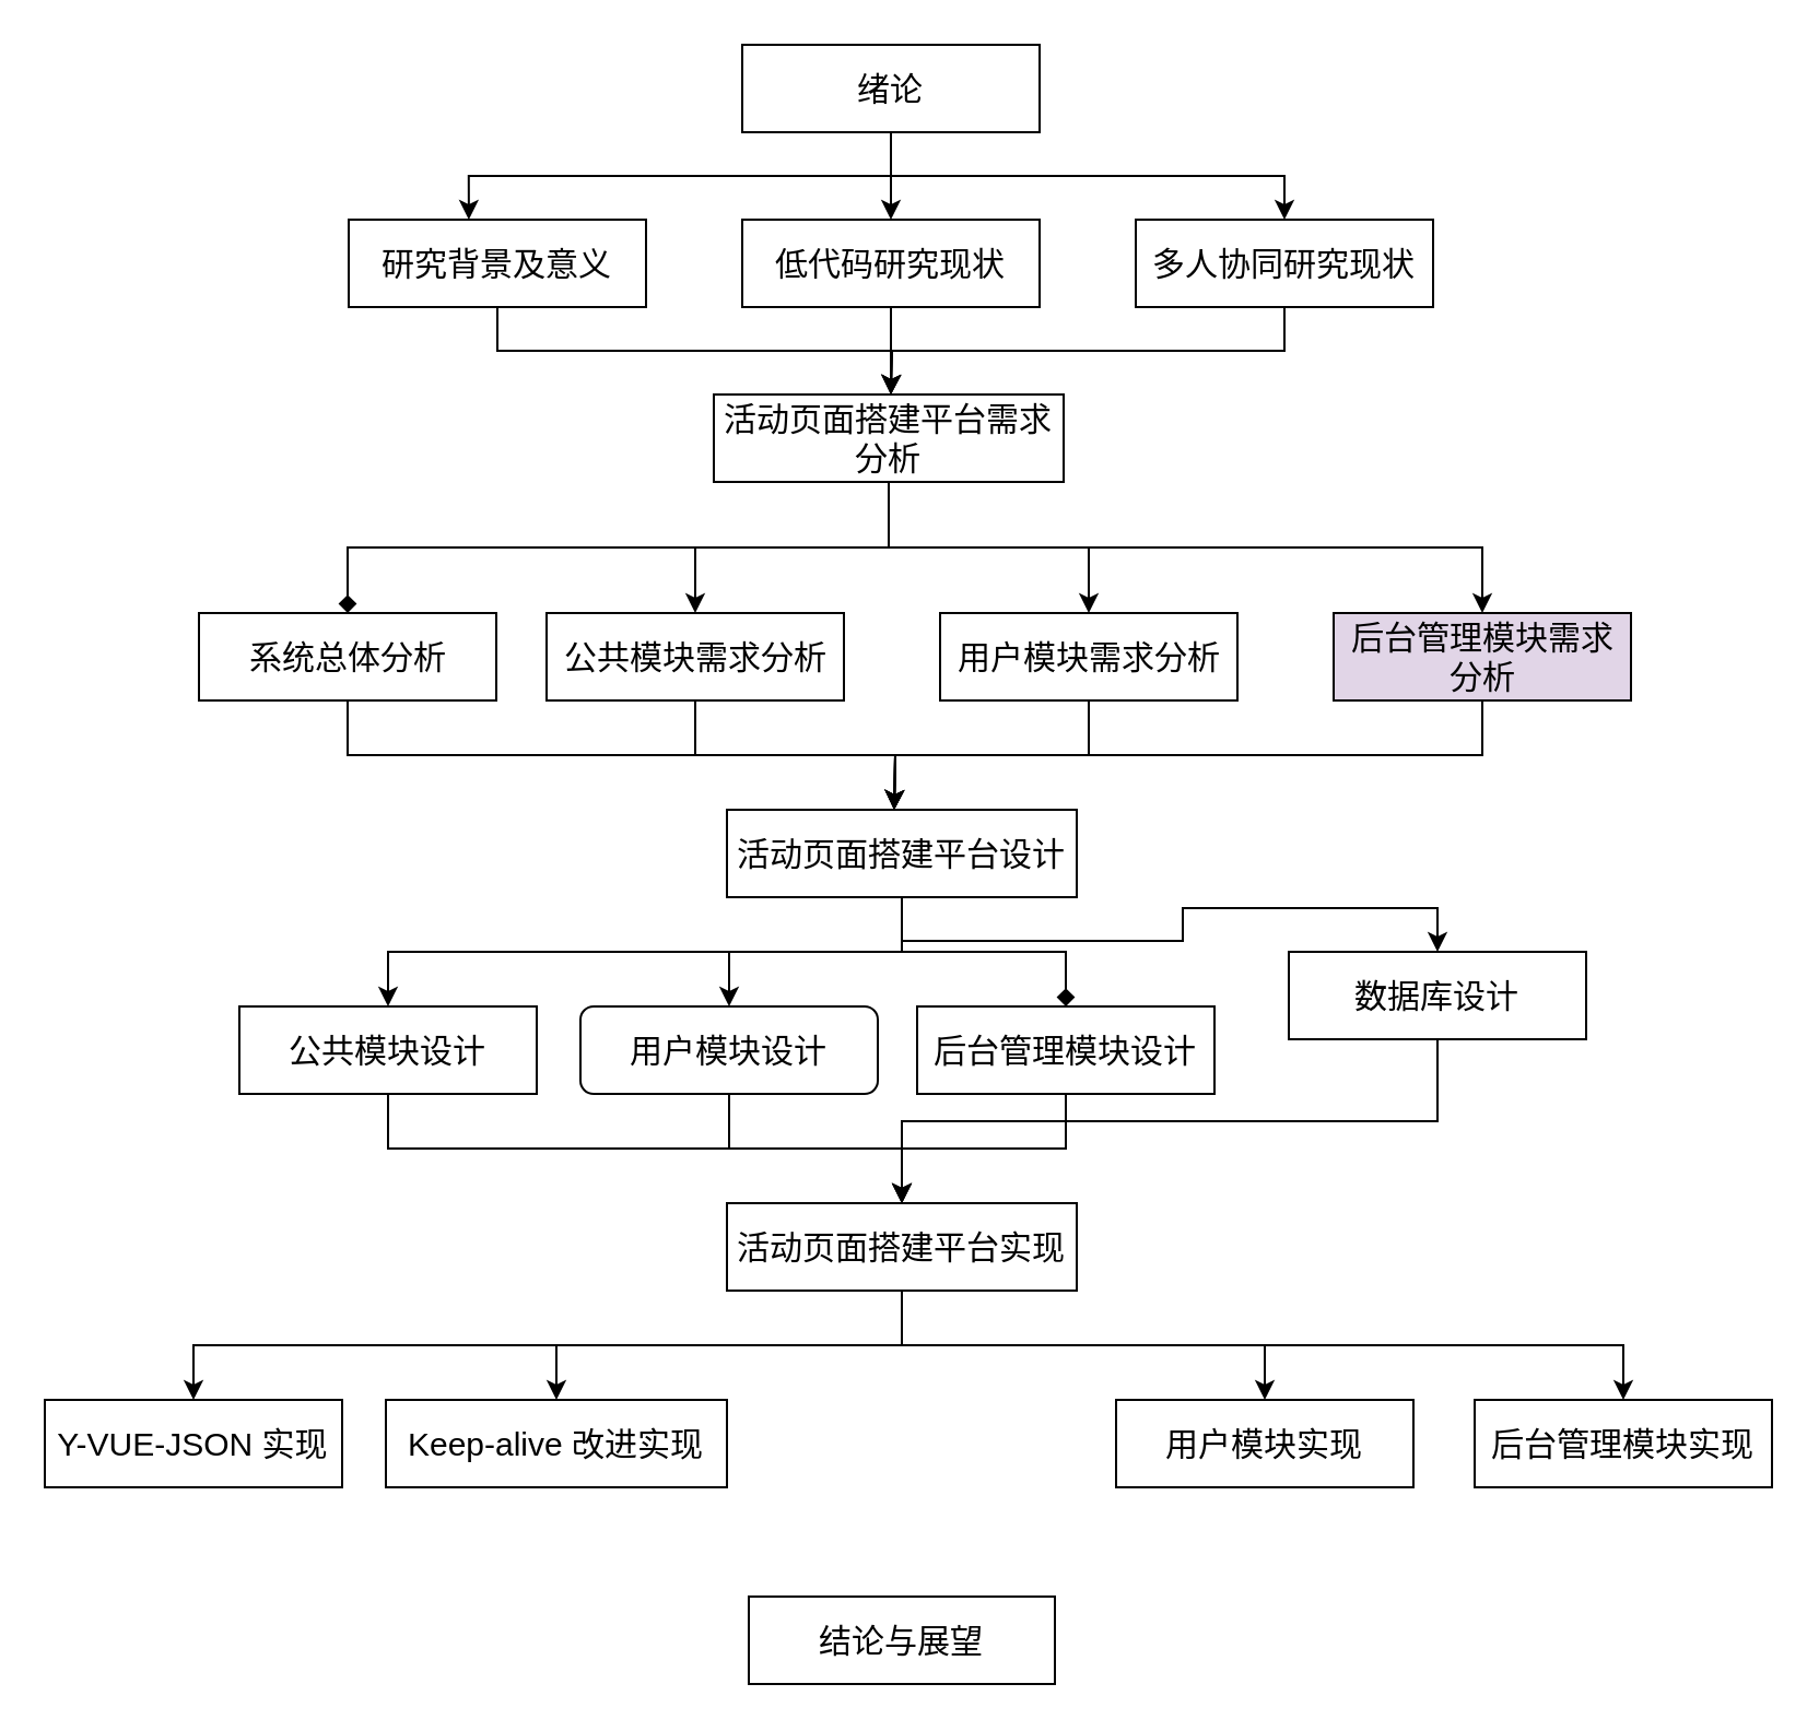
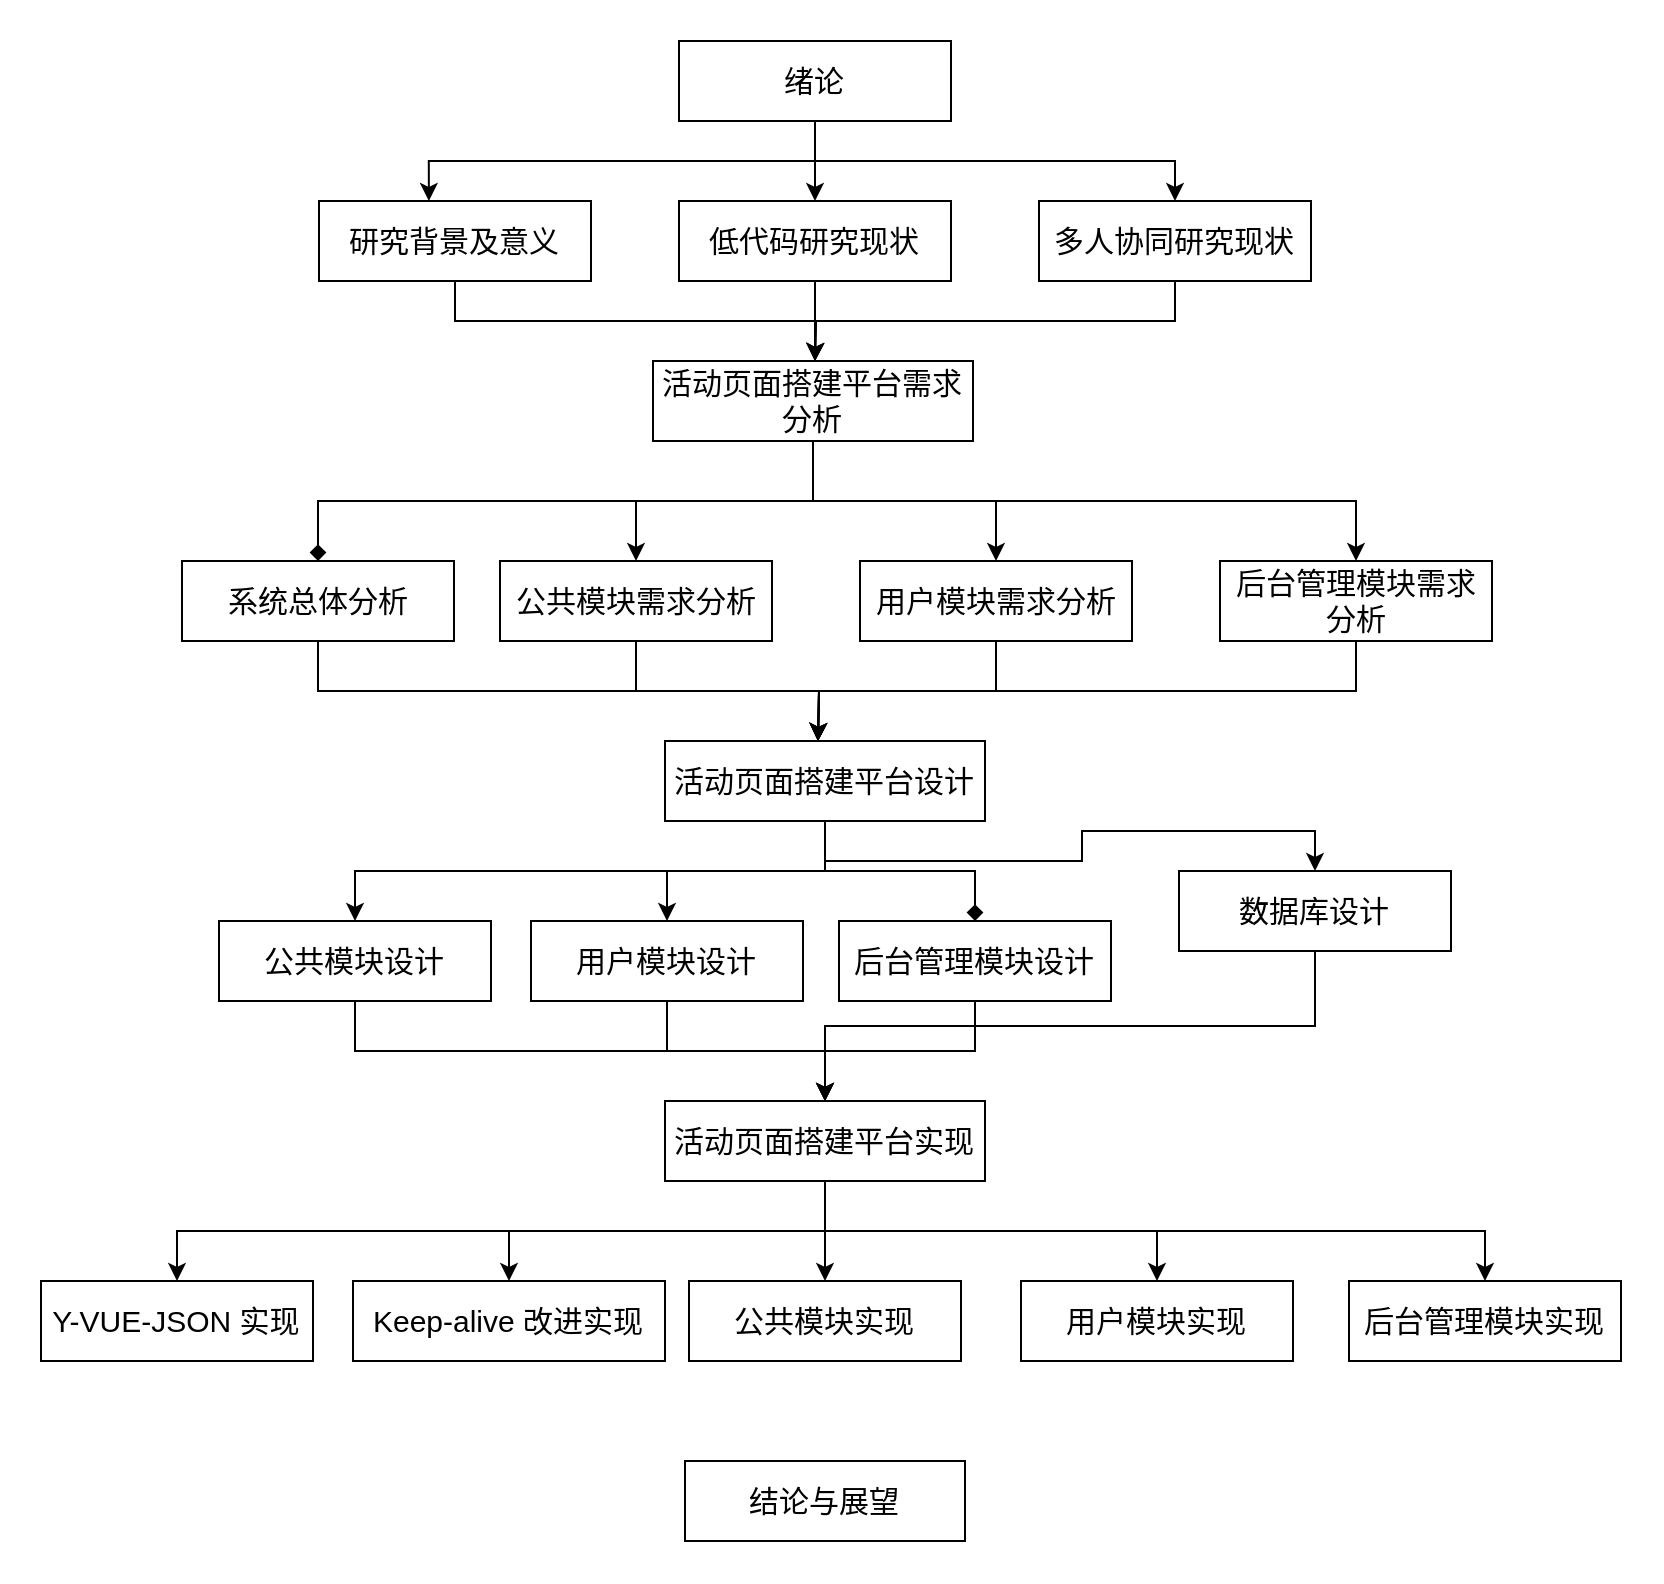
  <mxCell id="0" />
  <mxCell id="1" parent="0" />
  <mxCell id="2" style="edgeStyle=orthogonalEdgeStyle;rounded=0;orthogonalLoop=1;jettySize=auto;html=1;exitX=0.5;exitY=1;exitDx=0;exitDy=0;fontSize=15;" parent="1" source="4" target="8" edge="1"><mxGeometry relative="1" as="geometry" /></mxCell>
  <mxCell id="3" style="edgeStyle=orthogonalEdgeStyle;rounded=0;orthogonalLoop=1;jettySize=auto;html=1;exitX=0.5;exitY=1;exitDx=0;exitDy=0;fontSize=15;" parent="1" source="4" target="10" edge="1"><mxGeometry relative="1" as="geometry" /></mxCell>
  <mxCell id="4" value="绪论" style="rounded=0;whiteSpace=wrap;html=1;fontSize=15;" parent="1" vertex="1"><mxGeometry x="339" y="20" width="136" height="40" as="geometry" /></mxCell>
  <mxCell id="5" style="edgeStyle=orthogonalEdgeStyle;rounded=0;orthogonalLoop=1;jettySize=auto;html=1;exitX=0.5;exitY=1;exitDx=0;exitDy=0;entryX=0.5;entryY=0;entryDx=0;entryDy=0;fontSize=15;" parent="1" source="6" edge="1"><mxGeometry relative="1" as="geometry"><mxPoint x="407" y="180" as="targetPoint" /></mxGeometry></mxCell>
  <mxCell id="6" value="研究背景及意义" style="rounded=0;whiteSpace=wrap;html=1;fontSize=15;" parent="1" vertex="1"><mxGeometry x="159" y="100" width="136" height="40" as="geometry" /></mxCell>
  <mxCell id="7" style="edgeStyle=orthogonalEdgeStyle;rounded=0;orthogonalLoop=1;jettySize=auto;html=1;exitX=0.5;exitY=1;exitDx=0;exitDy=0;entryX=0.5;entryY=0;entryDx=0;entryDy=0;fontSize=15;" parent="1" source="8" edge="1"><mxGeometry relative="1" as="geometry"><mxPoint x="407" y="180" as="targetPoint" /></mxGeometry></mxCell>
  <mxCell id="8" value="低代码研究现状" style="rounded=0;whiteSpace=wrap;html=1;fontSize=15;" parent="1" vertex="1"><mxGeometry x="339" y="100" width="136" height="40" as="geometry" /></mxCell>
  <mxCell id="9" style="edgeStyle=orthogonalEdgeStyle;rounded=0;orthogonalLoop=1;jettySize=auto;html=1;exitX=0.5;exitY=1;exitDx=0;exitDy=0;entryX=0.5;entryY=0;entryDx=0;entryDy=0;fontSize=15;" parent="1" source="10" edge="1"><mxGeometry relative="1" as="geometry"><mxPoint x="407" y="180" as="targetPoint" /></mxGeometry></mxCell>
  <mxCell id="10" value="多人协同研究现状" style="rounded=0;whiteSpace=wrap;html=1;fontSize=15;" parent="1" vertex="1"><mxGeometry x="519" y="100" width="136" height="40" as="geometry" /></mxCell>
  <mxCell id="11" style="edgeStyle=orthogonalEdgeStyle;rounded=0;orthogonalLoop=1;jettySize=auto;html=1;exitX=0.5;exitY=1;exitDx=0;exitDy=0;entryX=0.5;entryY=0;entryDx=0;entryDy=0;fontSize=15;endArrow=diamond;" edge="1" parent="1" source="15" target="48"><mxGeometry relative="1" as="geometry" /></mxCell>
  <mxCell id="12" style="edgeStyle=orthogonalEdgeStyle;rounded=0;orthogonalLoop=1;jettySize=auto;html=1;exitX=0.5;exitY=1;exitDx=0;exitDy=0;fontSize=15;" edge="1" parent="1" source="15" target="17"><mxGeometry relative="1" as="geometry" /></mxCell>
  <mxCell id="13" style="edgeStyle=orthogonalEdgeStyle;rounded=0;orthogonalLoop=1;jettySize=auto;html=1;exitX=0.5;exitY=1;exitDx=0;exitDy=0;fontSize=15;" edge="1" parent="1" source="15" target="19"><mxGeometry relative="1" as="geometry" /></mxCell>
  <mxCell id="14" style="edgeStyle=orthogonalEdgeStyle;rounded=0;orthogonalLoop=1;jettySize=auto;html=1;exitX=0.5;exitY=1;exitDx=0;exitDy=0;fontSize=15;" edge="1" parent="1" source="15" target="21"><mxGeometry relative="1" as="geometry" /></mxCell>
  <mxCell id="15" value="活动页面搭建平台需求分析" style="rounded=0;whiteSpace=wrap;html=1;fontSize=15;" parent="1" vertex="1"><mxGeometry x="326" y="180" width="160" height="40" as="geometry" /></mxCell>
  <mxCell id="16" style="edgeStyle=orthogonalEdgeStyle;rounded=0;orthogonalLoop=1;jettySize=auto;html=1;exitX=0.5;exitY=1;exitDx=0;exitDy=0;entryX=0.5;entryY=0;entryDx=0;entryDy=0;fontSize=15;" parent="1" source="17" edge="1"><mxGeometry relative="1" as="geometry"><mxPoint x="408.5" y="370" as="targetPoint" /></mxGeometry></mxCell>
  <mxCell id="17" value="公共模块需求分析" style="rounded=0;whiteSpace=wrap;html=1;fontSize=15;" parent="1" vertex="1"><mxGeometry x="249.5" y="280" width="136" height="40" as="geometry" /></mxCell>
  <mxCell id="18" style="edgeStyle=orthogonalEdgeStyle;rounded=0;orthogonalLoop=1;jettySize=auto;html=1;exitX=0.5;exitY=1;exitDx=0;exitDy=0;entryX=0.5;entryY=0;entryDx=0;entryDy=0;fontSize=15;" parent="1" source="19" edge="1"><mxGeometry relative="1" as="geometry"><mxPoint x="408.5" y="370" as="targetPoint" /></mxGeometry></mxCell>
  <mxCell id="19" value="用户模块需求分析" style="rounded=0;whiteSpace=wrap;html=1;fontSize=15;" parent="1" vertex="1"><mxGeometry x="429.5" y="280" width="136" height="40" as="geometry" /></mxCell>
  <mxCell id="20" style="edgeStyle=orthogonalEdgeStyle;rounded=0;orthogonalLoop=1;jettySize=auto;html=1;exitX=0.5;exitY=1;exitDx=0;exitDy=0;entryX=0.5;entryY=0;entryDx=0;entryDy=0;fontSize=15;" parent="1" source="21" edge="1"><mxGeometry relative="1" as="geometry"><mxPoint x="408.5" y="370" as="targetPoint" /></mxGeometry></mxCell>
- <mxCell id="21" value="后台管理模块需求分析" style="rounded=0;whiteSpace=wrap;html=1;fontSize=15;fillColor=#e1d5e7;" parent="1" vertex="1"><mxGeometry x="609.5" y="280" width="136" height="40" as="geometry" /></mxCell>
+ <mxCell id="21" value="后台管理模块需求分析" style="rounded=0;whiteSpace=wrap;html=1;fontSize=15;" parent="1" vertex="1"><mxGeometry x="609.5" y="280" width="136" height="40" as="geometry" /></mxCell>
  <mxCell id="22" style="edgeStyle=orthogonalEdgeStyle;rounded=0;orthogonalLoop=1;jettySize=auto;html=1;exitX=0.5;exitY=1;exitDx=0;exitDy=0;entryX=0.5;entryY=0;entryDx=0;entryDy=0;fontSize=15;" parent="1" source="26" target="30" edge="1"><mxGeometry relative="1" as="geometry" /></mxCell>
  <mxCell id="23" style="edgeStyle=orthogonalEdgeStyle;rounded=0;orthogonalLoop=1;jettySize=auto;html=1;exitX=0.5;exitY=1;exitDx=0;exitDy=0;entryX=0.5;entryY=0;entryDx=0;entryDy=0;fontSize=15;endArrow=diamond;" parent="1" source="26" target="32" edge="1"><mxGeometry relative="1" as="geometry" /></mxCell>
  <mxCell id="24" style="edgeStyle=orthogonalEdgeStyle;rounded=0;orthogonalLoop=1;jettySize=auto;html=1;exitX=0.5;exitY=1;exitDx=0;exitDy=0;entryX=0.5;entryY=0;entryDx=0;entryDy=0;fontSize=15;" parent="1" source="26" target="46" edge="1"><mxGeometry relative="1" as="geometry" /></mxCell>
  <mxCell id="25" style="edgeStyle=orthogonalEdgeStyle;rounded=0;orthogonalLoop=1;jettySize=auto;html=1;exitX=0.5;exitY=1;exitDx=0;exitDy=0;entryX=0.5;entryY=0;entryDx=0;entryDy=0;fontSize=15;" edge="1" parent="1" source="26" target="28"><mxGeometry relative="1" as="geometry" /></mxCell>
  <mxCell id="26" value="活动页面搭建平台设计" style="rounded=0;whiteSpace=wrap;html=1;fontSize=15;" parent="1" vertex="1"><mxGeometry x="332" y="370" width="160" height="40" as="geometry" /></mxCell>
  <mxCell id="27" style="edgeStyle=orthogonalEdgeStyle;rounded=0;orthogonalLoop=1;jettySize=auto;html=1;exitX=0.5;exitY=1;exitDx=0;exitDy=0;entryX=0.5;entryY=0;entryDx=0;entryDy=0;fontSize=15;" parent="1" source="28" target="38" edge="1"><mxGeometry relative="1" as="geometry" /></mxCell>
  <mxCell id="28" value="公共模块设计" style="rounded=0;whiteSpace=wrap;html=1;fontSize=15;" parent="1" vertex="1"><mxGeometry x="109" y="460" width="136" height="40" as="geometry" /></mxCell>
  <mxCell id="29" style="edgeStyle=orthogonalEdgeStyle;rounded=0;orthogonalLoop=1;jettySize=auto;html=1;exitX=0.5;exitY=1;exitDx=0;exitDy=0;fontSize=15;" parent="1" source="30" target="38" edge="1"><mxGeometry relative="1" as="geometry" /></mxCell>
- <mxCell id="30" value="用户模块设计" style="whiteSpace=wrap;html=1;fontSize=15;rounded=1;" parent="1" vertex="1"><mxGeometry x="265" y="460" width="136" height="40" as="geometry" /></mxCell>
+ <mxCell id="30" value="用户模块设计" style="rounded=0;whiteSpace=wrap;html=1;fontSize=15;" parent="1" vertex="1"><mxGeometry x="265" y="460" width="136" height="40" as="geometry" /></mxCell>
  <mxCell id="31" style="edgeStyle=orthogonalEdgeStyle;rounded=0;orthogonalLoop=1;jettySize=auto;html=1;exitX=0.5;exitY=1;exitDx=0;exitDy=0;entryX=0.5;entryY=0;entryDx=0;entryDy=0;fontSize=15;" parent="1" source="32" target="38" edge="1"><mxGeometry relative="1" as="geometry" /></mxCell>
  <mxCell id="32" value="后台管理模块设计" style="rounded=0;whiteSpace=wrap;html=1;fontSize=15;" parent="1" vertex="1"><mxGeometry x="419" y="460" width="136" height="40" as="geometry" /></mxCell>
  <mxCell id="33" style="edgeStyle=orthogonalEdgeStyle;rounded=0;orthogonalLoop=1;jettySize=auto;html=1;exitX=0.5;exitY=1;exitDx=0;exitDy=0;fontSize=15;" edge="1" parent="1" source="38" target="49"><mxGeometry relative="1" as="geometry" /></mxCell>
  <mxCell id="34" style="edgeStyle=orthogonalEdgeStyle;rounded=0;orthogonalLoop=1;jettySize=auto;html=1;exitX=0.5;exitY=1;exitDx=0;exitDy=0;entryX=0.5;entryY=0;entryDx=0;entryDy=0;fontSize=15;" edge="1" parent="1" source="38" target="42"><mxGeometry relative="1" as="geometry" /></mxCell>
  <mxCell id="35" style="edgeStyle=orthogonalEdgeStyle;rounded=0;orthogonalLoop=1;jettySize=auto;html=1;exitX=0.5;exitY=1;exitDx=0;exitDy=0;" edge="1" parent="1" source="38" target="40"><mxGeometry relative="1" as="geometry" /></mxCell>
  <mxCell id="36" style="edgeStyle=orthogonalEdgeStyle;rounded=0;orthogonalLoop=1;jettySize=auto;html=1;exitX=0.5;exitY=1;exitDx=0;exitDy=0;" edge="1" parent="1" source="38" target="41"><mxGeometry relative="1" as="geometry" /></mxCell>
+ <mxCell id="37" style="edgeStyle=orthogonalEdgeStyle;rounded=0;orthogonalLoop=1;jettySize=auto;html=1;exitX=0.5;exitY=1;exitDx=0;exitDy=0;" edge="1" parent="1" source="38" target="39"><mxGeometry relative="1" as="geometry" /></mxCell>
  <mxCell id="38" value="活动页面搭建平台实现" style="rounded=0;whiteSpace=wrap;html=1;fontSize=15;" parent="1" vertex="1"><mxGeometry x="332" y="550" width="160" height="40" as="geometry" /></mxCell>
+ <mxCell id="39" value="公共模块实现" style="rounded=0;whiteSpace=wrap;html=1;fontSize=15;" parent="1" vertex="1"><mxGeometry x="344" y="640" width="136" height="40" as="geometry" /></mxCell>
  <mxCell id="40" value="用户模块实现" style="rounded=0;whiteSpace=wrap;html=1;fontSize=15;" parent="1" vertex="1"><mxGeometry x="510" y="640" width="136" height="40" as="geometry" /></mxCell>
  <mxCell id="41" value="后台管理模块实现" style="rounded=0;whiteSpace=wrap;html=1;fontSize=15;" parent="1" vertex="1"><mxGeometry x="674" y="640" width="136" height="40" as="geometry" /></mxCell>
  <mxCell id="42" value="Keep-alive 改进实现" style="rounded=0;whiteSpace=wrap;html=1;fontSize=15;" parent="1" vertex="1"><mxGeometry x="176" y="640" width="156" height="40" as="geometry" /></mxCell>
  <mxCell id="43" value="结论与展望" style="rounded=0;whiteSpace=wrap;html=1;fontSize=15;" parent="1" vertex="1"><mxGeometry x="342" y="730" width="140" height="40" as="geometry" /></mxCell>
  <mxCell id="44" style="edgeStyle=orthogonalEdgeStyle;rounded=0;orthogonalLoop=1;jettySize=auto;html=1;exitX=0.5;exitY=1;exitDx=0;exitDy=0;entryX=0.404;entryY=0;entryDx=0;entryDy=0;entryPerimeter=0;fontSize=15;" parent="1" source="4" target="6" edge="1"><mxGeometry relative="1" as="geometry" /></mxCell>
  <mxCell id="45" style="edgeStyle=orthogonalEdgeStyle;rounded=0;orthogonalLoop=1;jettySize=auto;html=1;exitX=0.5;exitY=1;exitDx=0;exitDy=0;entryX=0.5;entryY=0;entryDx=0;entryDy=0;fontSize=15;" parent="1" source="46" target="38" edge="1"><mxGeometry relative="1" as="geometry" /></mxCell>
  <mxCell id="46" value="数据库设计" style="rounded=0;whiteSpace=wrap;html=1;fontSize=15;" parent="1" vertex="1"><mxGeometry x="589" y="435" width="136" height="40" as="geometry" /></mxCell>
  <mxCell id="47" style="edgeStyle=orthogonalEdgeStyle;rounded=0;orthogonalLoop=1;jettySize=auto;html=1;exitX=0.5;exitY=1;exitDx=0;exitDy=0;entryX=0.5;entryY=0;entryDx=0;entryDy=0;fontSize=15;" parent="1" source="48" edge="1"><mxGeometry relative="1" as="geometry"><mxPoint x="408.5" y="370" as="targetPoint" /></mxGeometry></mxCell>
  <mxCell id="48" value="系统总体分析" style="rounded=0;whiteSpace=wrap;html=1;fontSize=15;" parent="1" vertex="1"><mxGeometry x="90.5" y="280" width="136" height="40" as="geometry" /></mxCell>
  <mxCell id="49" value="Y-VUE-JSON 实现" style="rounded=0;whiteSpace=wrap;html=1;fontSize=15;" vertex="1" parent="1"><mxGeometry x="20" y="640" width="136" height="40" as="geometry" /></mxCell>
